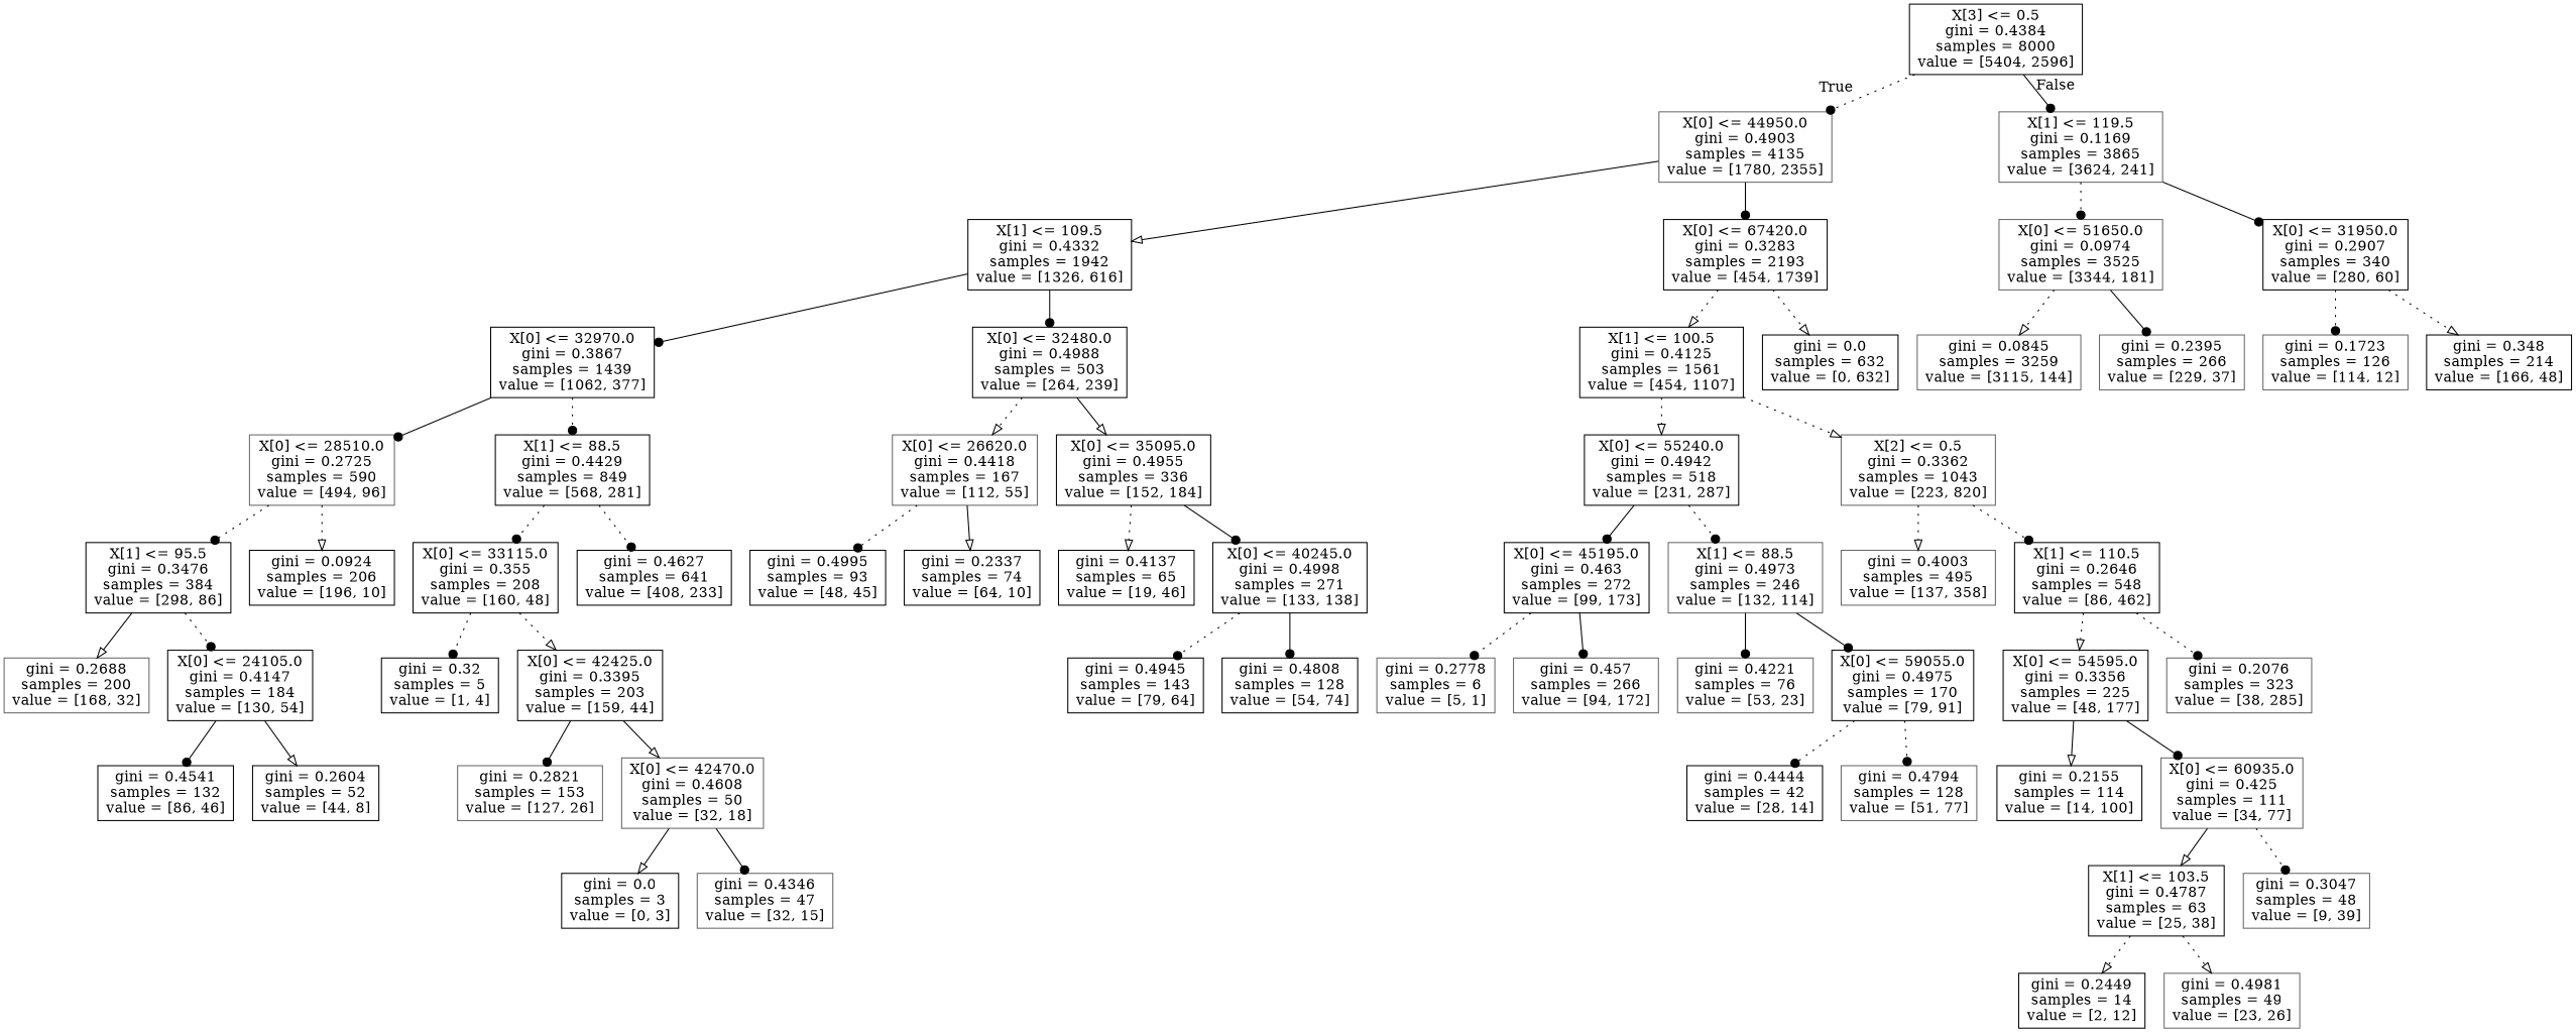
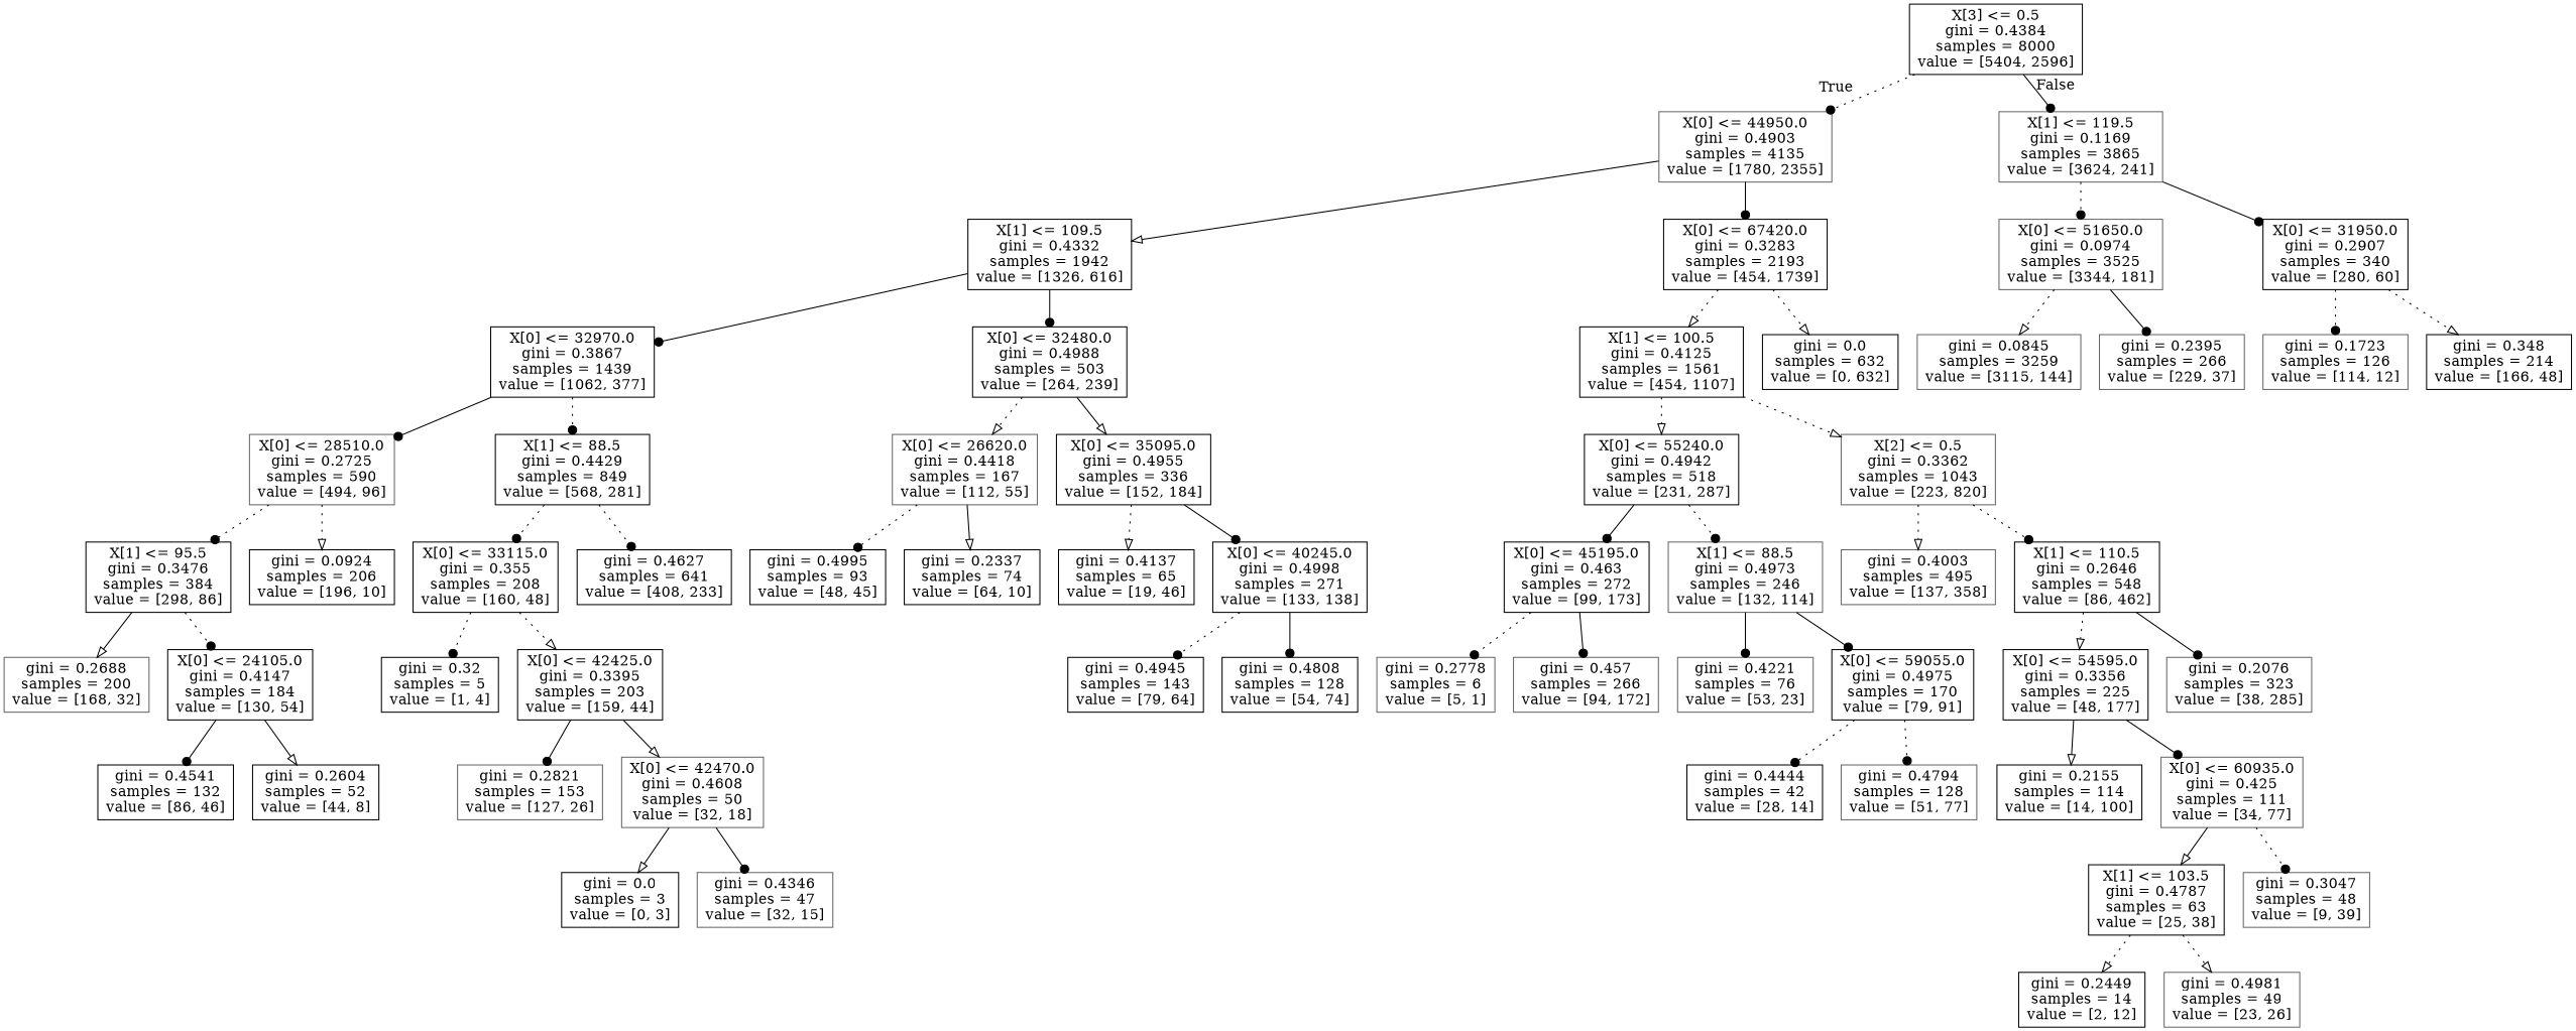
  digraph {
    node [color=black shape=box]
    edge [arrowhead=dot style=dotted]
    n1 [label="X[3] <= 0.5\ngini = 0.4384\nsamples = 8000\nvalue = [5404, 2596]"]
    n2 [color=gray40 label="X[0] <= 44950.0\ngini = 0.4903\nsamples = 4135\nvalue = [1780, 2355]"]
    n3 [color=gray40 label="X[1] <= 119.5\ngini = 0.1169\nsamples = 3865\nvalue = [3624, 241]"]
    n4 [label="X[1] <= 109.5\ngini = 0.4332\nsamples = 1942\nvalue = [1326, 616]"]
    n5 [label="X[0] <= 67420.0\ngini = 0.3283\nsamples = 2193\nvalue = [454, 1739]"]
    n6 [color=gray40 label="X[0] <= 51650.0\ngini = 0.0974\nsamples = 3525\nvalue = [3344, 181]"]
    n7 [label="X[0] <= 31950.0\ngini = 0.2907\nsamples = 340\nvalue = [280, 60]"]
    n8 [label="X[0] <= 32970.0\ngini = 0.3867\nsamples = 1439\nvalue = [1062, 377]"]
    n9 [label="X[0] <= 32480.0\ngini = 0.4988\nsamples = 503\nvalue = [264, 239]"]
    n10 [label="X[1] <= 100.5\ngini = 0.4125\nsamples = 1561\nvalue = [454, 1107]"]
    n11 [label="gini = 0.0\nsamples = 632\nvalue = [0, 632]"]
    n12 [color=gray40 label="X[0] <= 28510.0\ngini = 0.2725\nsamples = 590\nvalue = [494, 96]"]
    n13 [label="X[1] <= 88.5\ngini = 0.4429\nsamples = 849\nvalue = [568, 281]"]
    n14 [color=gray40 label="X[0] <= 26620.0\ngini = 0.4418\nsamples = 167\nvalue = [112, 55]"]
    n15 [label="X[0] <= 35095.0\ngini = 0.4955\nsamples = 336\nvalue = [152, 184]"]
    n16 [label="X[1] <= 95.5\ngini = 0.3476\nsamples = 384\nvalue = [298, 86]"]
    n17 [label="gini = 0.0924\nsamples = 206\nvalue = [196, 10]"]
    n18 [label="X[0] <= 33115.0\ngini = 0.355\nsamples = 208\nvalue = [160, 48]"]
    n19 [label="gini = 0.4627\nsamples = 641\nvalue = [408, 233]"]
    n20 [color=gray40 label="gini = 0.2688\nsamples = 200\nvalue = [168, 32]"]
    n21 [label="X[0] <= 24105.0\ngini = 0.4147\nsamples = 184\nvalue = [130, 54]"]
    n22 [label="gini = 0.4541\nsamples = 132\nvalue = [86, 46]"]
    n23 [label="gini = 0.2604\nsamples = 52\nvalue = [44, 8]"]
    n24 [label="gini = 0.32\nsamples = 5\nvalue = [1, 4]"]
    n25 [label="X[0] <= 42425.0\ngini = 0.3395\nsamples = 203\nvalue = [159, 44]"]
    n26 [color=gray40 label="gini = 0.2821\nsamples = 153\nvalue = [127, 26]"]
    n27 [color=gray40 label="X[0] <= 42470.0\ngini = 0.4608\nsamples = 50\nvalue = [32, 18]"]
    n28 [label="gini = 0.0\nsamples = 3\nvalue = [0, 3]"]
    n29 [color=gray40 label="gini = 0.4346\nsamples = 47\nvalue = [32, 15]"]
    n30 [label="gini = 0.4995\nsamples = 93\nvalue = [48, 45]"]
    n31 [label="gini = 0.2337\nsamples = 74\nvalue = [64, 10]"]
    n32 [label="gini = 0.4137\nsamples = 65\nvalue = [19, 46]"]
    n33 [label="X[0] <= 40245.0\ngini = 0.4998\nsamples = 271\nvalue = [133, 138]"]
    n34 [label="gini = 0.4945\nsamples = 143\nvalue = [79, 64]"]
    n35 [label="gini = 0.4808\nsamples = 128\nvalue = [54, 74]"]
    n36 [label="X[0] <= 55240.0\ngini = 0.4942\nsamples = 518\nvalue = [231, 287]"]
    n37 [color=gray40 label="X[2] <= 0.5\ngini = 0.3362\nsamples = 1043\nvalue = [223, 820]"]
    n38 [label="X[0] <= 45195.0\ngini = 0.463\nsamples = 272\nvalue = [99, 173]"]
    n39 [color=gray40 label="X[1] <= 88.5\ngini = 0.4973\nsamples = 246\nvalue = [132, 114]"]
    n40 [color=gray40 label="gini = 0.4003\nsamples = 495\nvalue = [137, 358]"]
    n41 [label="X[1] <= 110.5\ngini = 0.2646\nsamples = 548\nvalue = [86, 462]"]
    n42 [color=gray40 label="gini = 0.2778\nsamples = 6\nvalue = [5, 1]"]
    n43 [color=gray40 label="gini = 0.457\nsamples = 266\nvalue = [94, 172]"]
    n44 [color=gray40 label="gini = 0.4221\nsamples = 76\nvalue = [53, 23]"]
    n45 [label="X[0] <= 59055.0\ngini = 0.4975\nsamples = 170\nvalue = [79, 91]"]
    n46 [label="gini = 0.4444\nsamples = 42\nvalue = [28, 14]"]
    n47 [color=gray40 label="gini = 0.4794\nsamples = 128\nvalue = [51, 77]"]
    n48 [label="X[0] <= 54595.0\ngini = 0.3356\nsamples = 225\nvalue = [48, 177]"]
    n49 [color=gray40 label="gini = 0.2076\nsamples = 323\nvalue = [38, 285]"]
    n50 [label="gini = 0.2155\nsamples = 114\nvalue = [14, 100]"]
    n51 [color=gray40 label="X[0] <= 60935.0\ngini = 0.425\nsamples = 111\nvalue = [34, 77]"]
    n52 [label="X[1] <= 103.5\ngini = 0.4787\nsamples = 63\nvalue = [25, 38]"]
    n53 [color=gray40 label="gini = 0.3047\nsamples = 48\nvalue = [9, 39]"]
    n54 [label="gini = 0.2449\nsamples = 14\nvalue = [2, 12]"]
    n55 [color=gray40 label="gini = 0.4981\nsamples = 49\nvalue = [23, 26]"]
    n56 [color=gray40 label="gini = 0.0845\nsamples = 3259\nvalue = [3115, 144]"]
    n57 [color=gray40 label="gini = 0.2395\nsamples = 266\nvalue = [229, 37]"]
    n58 [color=gray40 label="gini = 0.1723\nsamples = 126\nvalue = [114, 12]"]
    n59 [label="gini = 0.348\nsamples = 214\nvalue = [166, 48]"]
    n1 -> n2 [headlabel=True labelangle=45 labeldistance=2.5]
    n1 -> n3 [headlabel=False labelangle=-45 labeldistance=2.5 style=solid]
    n2 -> n4 [arrowhead=onormal style=solid]
    n2 -> n5 [style=solid]
    n3 -> n6
    n3 -> n7 [style=solid]
    n4 -> n8 [style=solid]
    n4 -> n9 [style=solid]
    n5 -> n10 [arrowhead=onormal]
    n5 -> n11 [arrowhead=onormal]
    n6 -> n56 [arrowhead=onormal]
    n6 -> n57 [style=solid]
    n7 -> n58
    n7 -> n59 [arrowhead=onormal]
    n8 -> n12 [style=solid]
    n8 -> n13
    n9 -> n14 [arrowhead=onormal]
    n9 -> n15 [arrowhead=onormal style=solid]
    n10 -> n36 [arrowhead=onormal]
    n10 -> n37 [arrowhead=onormal]
    n12 -> n16
    n12 -> n17 [arrowhead=onormal]
    n13 -> n18
    n13 -> n19
    n14 -> n30
    n14 -> n31 [arrowhead=onormal style=solid]
    n15 -> n32 [arrowhead=onormal]
    n15 -> n33 [style=solid]
    n16 -> n20 [arrowhead=onormal style=solid]
    n16 -> n21
    n18 -> n24
    n18 -> n25 [arrowhead=onormal]
    n21 -> n22 [style=solid]
    n21 -> n23 [arrowhead=onormal style=solid]
    n25 -> n26 [style=solid]
    n25 -> n27 [arrowhead=onormal style=solid]
    n27 -> n28 [arrowhead=onormal style=solid]
    n27 -> n29 [style=solid]
    n33 -> n34
    n33 -> n35 [style=solid]
    n36 -> n38 [style=solid]
    n36 -> n39
    n37 -> n40 [arrowhead=onormal]
    n37 -> n41
    n38 -> n42
    n38 -> n43 [style=solid]
    n39 -> n44 [style=solid]
    n39 -> n45 [style=solid]
    n41 -> n48 [arrowhead=onormal]
-   n41 -> n49
+   n41 -> n49 [style=solid]
    n45 -> n46
    n45 -> n47
    n48 -> n50 [arrowhead=onormal style=solid]
    n48 -> n51 [style=solid]
    n51 -> n52 [arrowhead=onormal style=solid]
    n51 -> n53
    n52 -> n54 [arrowhead=onormal]
    n52 -> n55 [arrowhead=onormal]
  }
